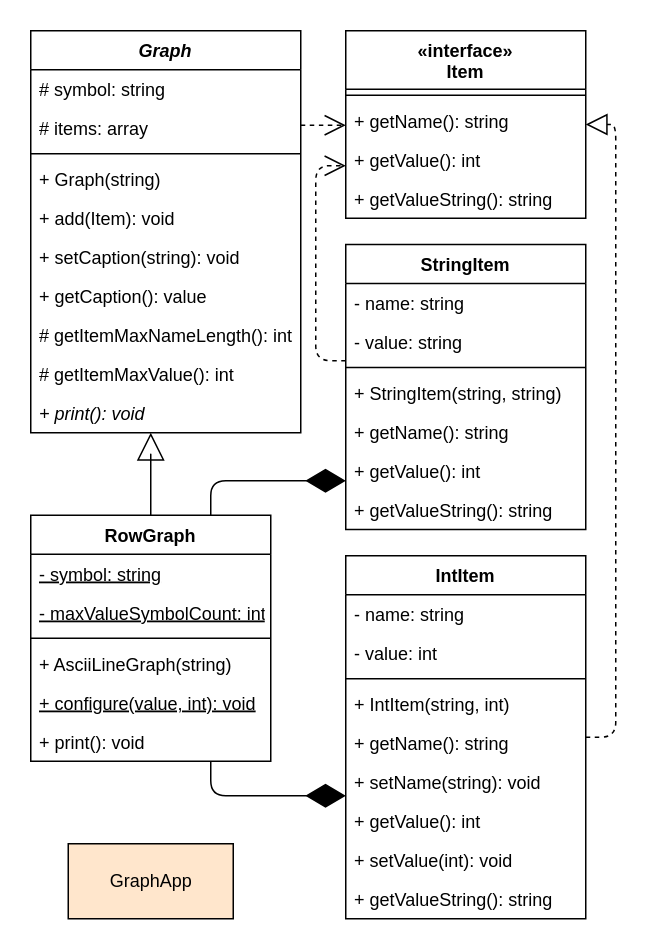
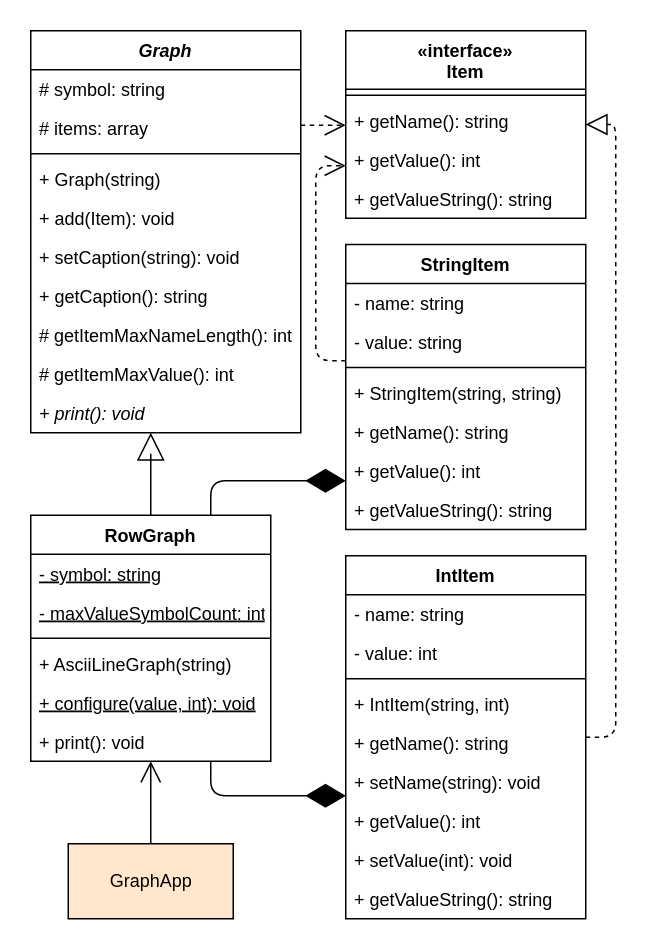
  <mxCell id="0" />
  <mxCell id="1" parent="0" />
  <mxCell id="2" value="GraphApp" style="html=1;fillColor=#ffe6cc;" parent="1" vertex="1"><mxGeometry x="45" y="562" width="110" height="50" as="geometry" /></mxCell>
  <mxCell id="3" value="RowGraph" style="swimlane;fontStyle=1;align=center;verticalAlign=top;childLayout=stackLayout;horizontal=1;startSize=26;horizontalStack=0;resizeParent=1;resizeParentMax=0;resizeLast=0;collapsible=1;marginBottom=0;" parent="1" vertex="1"><mxGeometry x="20" y="343" width="160" height="164" as="geometry" /></mxCell>
  <mxCell id="4" value="- symbol: string" style="text;strokeColor=none;fillColor=none;align=left;verticalAlign=top;spacingLeft=4;spacingRight=4;overflow=hidden;rotatable=0;points=[[0,0.5],[1,0.5]];portConstraint=eastwest;fontStyle=4" parent="3" vertex="1"><mxGeometry y="26" width="160" height="26" as="geometry" /></mxCell>
  <mxCell id="5" value="- maxValueSymbolCount: int&#10;" style="text;strokeColor=none;fillColor=none;align=left;verticalAlign=top;spacingLeft=4;spacingRight=4;overflow=hidden;rotatable=0;points=[[0,0.5],[1,0.5]];portConstraint=eastwest;fontStyle=4" parent="3" vertex="1"><mxGeometry y="52" width="160" height="26" as="geometry" /></mxCell>
  <mxCell id="6" value="" style="line;strokeWidth=1;fillColor=none;align=left;verticalAlign=middle;spacingTop=-1;spacingLeft=3;spacingRight=3;rotatable=0;labelPosition=right;points=[];portConstraint=eastwest;" parent="3" vertex="1"><mxGeometry y="78" width="160" height="8" as="geometry" /></mxCell>
  <mxCell id="7" value="+ AsciiLineGraph(string)" style="text;strokeColor=none;fillColor=none;align=left;verticalAlign=top;spacingLeft=4;spacingRight=4;overflow=hidden;rotatable=0;points=[[0,0.5],[1,0.5]];portConstraint=eastwest;" parent="3" vertex="1"><mxGeometry y="86" width="160" height="26" as="geometry" /></mxCell>
  <mxCell id="8" value="+ configure(value, int): void" style="text;strokeColor=none;fillColor=none;align=left;verticalAlign=top;spacingLeft=4;spacingRight=4;overflow=hidden;rotatable=0;points=[[0,0.5],[1,0.5]];portConstraint=eastwest;fontStyle=4" parent="3" vertex="1"><mxGeometry y="112" width="160" height="26" as="geometry" /></mxCell>
  <mxCell id="9" value="+ print(): void" style="text;strokeColor=none;fillColor=none;align=left;verticalAlign=top;spacingLeft=4;spacingRight=4;overflow=hidden;rotatable=0;points=[[0,0.5],[1,0.5]];portConstraint=eastwest;" parent="3" vertex="1"><mxGeometry y="138" width="160" height="26" as="geometry" /></mxCell>
  <mxCell id="10" value="Graph" style="swimlane;fontStyle=3;align=center;verticalAlign=top;childLayout=stackLayout;horizontal=1;startSize=26;horizontalStack=0;resizeParent=1;resizeParentMax=0;resizeLast=0;collapsible=1;marginBottom=0;" parent="1" vertex="1"><mxGeometry x="20" y="20" width="180" height="268" as="geometry" /></mxCell>
  <mxCell id="11" value="# symbol: string" style="text;strokeColor=none;fillColor=none;align=left;verticalAlign=top;spacingLeft=4;spacingRight=4;overflow=hidden;rotatable=0;points=[[0,0.5],[1,0.5]];portConstraint=eastwest;" parent="10" vertex="1"><mxGeometry y="26" width="180" height="26" as="geometry" /></mxCell>
  <mxCell id="12" value="# items: array" style="text;strokeColor=none;fillColor=none;align=left;verticalAlign=top;spacingLeft=4;spacingRight=4;overflow=hidden;rotatable=0;points=[[0,0.5],[1,0.5]];portConstraint=eastwest;" parent="10" vertex="1"><mxGeometry y="52" width="180" height="26" as="geometry" /></mxCell>
  <mxCell id="13" value="" style="line;strokeWidth=1;fillColor=none;align=left;verticalAlign=middle;spacingTop=-1;spacingLeft=3;spacingRight=3;rotatable=0;labelPosition=right;points=[];portConstraint=eastwest;" parent="10" vertex="1"><mxGeometry y="78" width="180" height="8" as="geometry" /></mxCell>
  <mxCell id="14" value="+ Graph(string)" style="text;strokeColor=none;fillColor=none;align=left;verticalAlign=top;spacingLeft=4;spacingRight=4;overflow=hidden;rotatable=0;points=[[0,0.5],[1,0.5]];portConstraint=eastwest;" parent="10" vertex="1"><mxGeometry y="86" width="180" height="26" as="geometry" /></mxCell>
  <mxCell id="15" value="+ add(Item): void" style="text;strokeColor=none;fillColor=none;align=left;verticalAlign=top;spacingLeft=4;spacingRight=4;overflow=hidden;rotatable=0;points=[[0,0.5],[1,0.5]];portConstraint=eastwest;" parent="10" vertex="1"><mxGeometry y="112" width="180" height="26" as="geometry" /></mxCell>
  <mxCell id="16" value="+ setCaption(string): void" style="text;strokeColor=none;fillColor=none;align=left;verticalAlign=top;spacingLeft=4;spacingRight=4;overflow=hidden;rotatable=0;points=[[0,0.5],[1,0.5]];portConstraint=eastwest;" parent="10" vertex="1"><mxGeometry y="138" width="180" height="26" as="geometry" /></mxCell>
- <mxCell id="17" value="+ getCaption(): value" style="text;strokeColor=none;fillColor=none;align=left;verticalAlign=top;spacingLeft=4;spacingRight=4;overflow=hidden;rotatable=0;points=[[0,0.5],[1,0.5]];portConstraint=eastwest;" parent="10" vertex="1"><mxGeometry y="164" width="180" height="26" as="geometry" /></mxCell>
+ <mxCell id="17" value="+ getCaption(): string" style="text;strokeColor=none;fillColor=none;align=left;verticalAlign=top;spacingLeft=4;spacingRight=4;overflow=hidden;rotatable=0;points=[[0,0.5],[1,0.5]];portConstraint=eastwest;" parent="10" vertex="1"><mxGeometry y="164" width="180" height="26" as="geometry" /></mxCell>
  <mxCell id="18" value="# getItemMaxNameLength(): int" style="text;strokeColor=none;fillColor=none;align=left;verticalAlign=top;spacingLeft=4;spacingRight=4;overflow=hidden;rotatable=0;points=[[0,0.5],[1,0.5]];portConstraint=eastwest;" parent="10" vertex="1"><mxGeometry y="190" width="180" height="26" as="geometry" /></mxCell>
  <mxCell id="19" value="# getItemMaxValue(): int" style="text;strokeColor=none;fillColor=none;align=left;verticalAlign=top;spacingLeft=4;spacingRight=4;overflow=hidden;rotatable=0;points=[[0,0.5],[1,0.5]];portConstraint=eastwest;" parent="10" vertex="1"><mxGeometry y="216" width="180" height="26" as="geometry" /></mxCell>
  <mxCell id="20" value="+ print(): void" style="text;strokeColor=none;fillColor=none;align=left;verticalAlign=top;spacingLeft=4;spacingRight=4;overflow=hidden;rotatable=0;points=[[0,0.5],[1,0.5]];portConstraint=eastwest;fontStyle=2" parent="10" vertex="1"><mxGeometry y="242" width="180" height="26" as="geometry" /></mxCell>
  <mxCell id="21" value="IntItem" style="swimlane;fontStyle=1;align=center;verticalAlign=top;childLayout=stackLayout;horizontal=1;startSize=26;horizontalStack=0;resizeParent=1;resizeParentMax=0;resizeLast=0;collapsible=1;marginBottom=0;" parent="1" vertex="1"><mxGeometry x="230" y="370" width="160" height="242" as="geometry" /></mxCell>
  <mxCell id="22" value="- name: string" style="text;strokeColor=none;fillColor=none;align=left;verticalAlign=top;spacingLeft=4;spacingRight=4;overflow=hidden;rotatable=0;points=[[0,0.5],[1,0.5]];portConstraint=eastwest;" parent="21" vertex="1"><mxGeometry y="26" width="160" height="26" as="geometry" /></mxCell>
  <mxCell id="23" value="- value: int" style="text;strokeColor=none;fillColor=none;align=left;verticalAlign=top;spacingLeft=4;spacingRight=4;overflow=hidden;rotatable=0;points=[[0,0.5],[1,0.5]];portConstraint=eastwest;" parent="21" vertex="1"><mxGeometry y="52" width="160" height="26" as="geometry" /></mxCell>
  <mxCell id="24" value="" style="line;strokeWidth=1;fillColor=none;align=left;verticalAlign=middle;spacingTop=-1;spacingLeft=3;spacingRight=3;rotatable=0;labelPosition=right;points=[];portConstraint=eastwest;" parent="21" vertex="1"><mxGeometry y="78" width="160" height="8" as="geometry" /></mxCell>
  <mxCell id="25" value="+ IntItem(string, int)" style="text;strokeColor=none;fillColor=none;align=left;verticalAlign=top;spacingLeft=4;spacingRight=4;overflow=hidden;rotatable=0;points=[[0,0.5],[1,0.5]];portConstraint=eastwest;" parent="21" vertex="1"><mxGeometry y="86" width="160" height="26" as="geometry" /></mxCell>
  <mxCell id="26" value="+ getName(): string" style="text;strokeColor=none;fillColor=none;align=left;verticalAlign=top;spacingLeft=4;spacingRight=4;overflow=hidden;rotatable=0;points=[[0,0.5],[1,0.5]];portConstraint=eastwest;" parent="21" vertex="1"><mxGeometry y="112" width="160" height="26" as="geometry" /></mxCell>
  <mxCell id="27" value="+ setName(string): void" style="text;strokeColor=none;fillColor=none;align=left;verticalAlign=top;spacingLeft=4;spacingRight=4;overflow=hidden;rotatable=0;points=[[0,0.5],[1,0.5]];portConstraint=eastwest;" parent="21" vertex="1"><mxGeometry y="138" width="160" height="26" as="geometry" /></mxCell>
  <mxCell id="28" value="+ getValue(): int" style="text;strokeColor=none;fillColor=none;align=left;verticalAlign=top;spacingLeft=4;spacingRight=4;overflow=hidden;rotatable=0;points=[[0,0.5],[1,0.5]];portConstraint=eastwest;" parent="21" vertex="1"><mxGeometry y="164" width="160" height="26" as="geometry" /></mxCell>
  <mxCell id="29" value="+ setValue(int): void" style="text;strokeColor=none;fillColor=none;align=left;verticalAlign=top;spacingLeft=4;spacingRight=4;overflow=hidden;rotatable=0;points=[[0,0.5],[1,0.5]];portConstraint=eastwest;" parent="21" vertex="1"><mxGeometry y="190" width="160" height="26" as="geometry" /></mxCell>
  <mxCell id="30" value="+ getValueString(): string" style="text;strokeColor=none;fillColor=none;align=left;verticalAlign=top;spacingLeft=4;spacingRight=4;overflow=hidden;rotatable=0;points=[[0,0.5],[1,0.5]];portConstraint=eastwest;" parent="21" vertex="1"><mxGeometry y="216" width="160" height="26" as="geometry" /></mxCell>
  <mxCell id="31" value="«interface»&#10;Item" style="swimlane;fontStyle=1;align=center;verticalAlign=top;childLayout=stackLayout;horizontal=1;startSize=39;horizontalStack=0;resizeParent=1;resizeParentMax=0;resizeLast=0;collapsible=1;marginBottom=0;" parent="1" vertex="1"><mxGeometry x="230" y="20" width="160" height="125" as="geometry" /></mxCell>
  <mxCell id="32" value="" style="line;strokeWidth=1;fillColor=none;align=left;verticalAlign=middle;spacingTop=-1;spacingLeft=3;spacingRight=3;rotatable=0;labelPosition=right;points=[];portConstraint=eastwest;" parent="31" vertex="1"><mxGeometry y="39" width="160" height="8" as="geometry" /></mxCell>
  <mxCell id="33" value="+ getName(): string" style="text;strokeColor=none;fillColor=none;align=left;verticalAlign=top;spacingLeft=4;spacingRight=4;overflow=hidden;rotatable=0;points=[[0,0.5],[1,0.5]];portConstraint=eastwest;" parent="31" vertex="1"><mxGeometry y="47" width="160" height="26" as="geometry" /></mxCell>
  <mxCell id="34" value="+ getValue(): int" style="text;strokeColor=none;fillColor=none;align=left;verticalAlign=top;spacingLeft=4;spacingRight=4;overflow=hidden;rotatable=0;points=[[0,0.5],[1,0.5]];portConstraint=eastwest;" parent="31" vertex="1"><mxGeometry y="73" width="160" height="26" as="geometry" /></mxCell>
  <mxCell id="35" value="+ getValueString(): string" style="text;strokeColor=none;fillColor=none;align=left;verticalAlign=top;spacingLeft=4;spacingRight=4;overflow=hidden;rotatable=0;points=[[0,0.5],[1,0.5]];portConstraint=eastwest;" parent="31" vertex="1"><mxGeometry y="99" width="160" height="26" as="geometry" /></mxCell>
+ <mxCell id="36" value="" style="endArrow=open;endFill=1;endSize=12;html=1;edgeStyle=orthogonalEdgeStyle;" parent="1" source="2" target="3" edge="1"><mxGeometry width="160" relative="1" as="geometry"><mxPoint x="50" y="530" as="sourcePoint" /><mxPoint x="210" y="530" as="targetPoint" /><Array as="points"><mxPoint x="75" y="500" /><mxPoint x="75" y="500" /></Array></mxGeometry></mxCell>
  <mxCell id="37" value="" style="endArrow=block;endSize=16;endFill=0;html=1;edgeStyle=orthogonalEdgeStyle;" parent="1" source="3" target="10" edge="1"><mxGeometry width="160" relative="1" as="geometry"><mxPoint x="50" y="530" as="sourcePoint" /><mxPoint x="100" y="300" as="targetPoint" /><Array as="points"><mxPoint x="100" y="300" /><mxPoint x="100" y="300" /></Array></mxGeometry></mxCell>
  <mxCell id="38" value="" style="endArrow=diamondThin;endFill=1;endSize=24;html=1;edgeStyle=orthogonalEdgeStyle;" parent="1" source="3" target="21" edge="1"><mxGeometry width="160" relative="1" as="geometry"><mxPoint x="50" y="530" as="sourcePoint" /><mxPoint x="210" y="530" as="targetPoint" /><Array as="points"><mxPoint x="140" y="530" /></Array></mxGeometry></mxCell>
  <mxCell id="39" value="" style="endArrow=open;endSize=12;dashed=1;html=1;edgeStyle=orthogonalEdgeStyle;" parent="1" source="10" target="31" edge="1"><mxGeometry width="160" relative="1" as="geometry"><mxPoint x="190" y="83" as="sourcePoint" /><mxPoint x="240" y="430" as="targetPoint" /><Array as="points"><mxPoint x="220" y="83" /><mxPoint x="220" y="83" /></Array></mxGeometry></mxCell>
  <mxCell id="40" value="" style="endArrow=open;dashed=1;endFill=0;endSize=12;html=1;edgeStyle=orthogonalEdgeStyle;" edge="1" parent="1" source="42" target="31"><mxGeometry width="160" relative="1" as="geometry"><mxPoint x="-60" y="540" as="sourcePoint" /><mxPoint x="100" y="540" as="targetPoint" /><Array as="points"><mxPoint x="210" y="240" /><mxPoint x="210" y="110" /></Array></mxGeometry></mxCell>
  <mxCell id="41" value="" style="endArrow=diamondThin;endFill=1;endSize=24;html=1;edgeStyle=orthogonalEdgeStyle;" edge="1" parent="1" source="3" target="42"><mxGeometry width="160" relative="1" as="geometry"><mxPoint x="20" y="540" as="sourcePoint" /><mxPoint x="180" y="540" as="targetPoint" /><Array as="points"><mxPoint x="140" y="320" /></Array></mxGeometry></mxCell>
  <mxCell id="42" value="StringItem" style="swimlane;fontStyle=1;align=center;verticalAlign=top;childLayout=stackLayout;horizontal=1;startSize=26;horizontalStack=0;resizeParent=1;resizeParentMax=0;resizeLast=0;collapsible=1;marginBottom=0;" vertex="1" parent="1"><mxGeometry x="230" y="162.5" width="160" height="190" as="geometry" /></mxCell>
  <mxCell id="43" value="- name: string" style="text;strokeColor=none;fillColor=none;align=left;verticalAlign=top;spacingLeft=4;spacingRight=4;overflow=hidden;rotatable=0;points=[[0,0.5],[1,0.5]];portConstraint=eastwest;" vertex="1" parent="42"><mxGeometry y="26" width="160" height="26" as="geometry" /></mxCell>
  <mxCell id="44" value="- value: string" style="text;strokeColor=none;fillColor=none;align=left;verticalAlign=top;spacingLeft=4;spacingRight=4;overflow=hidden;rotatable=0;points=[[0,0.5],[1,0.5]];portConstraint=eastwest;" vertex="1" parent="42"><mxGeometry y="52" width="160" height="26" as="geometry" /></mxCell>
  <mxCell id="45" value="" style="line;strokeWidth=1;fillColor=none;align=left;verticalAlign=middle;spacingTop=-1;spacingLeft=3;spacingRight=3;rotatable=0;labelPosition=right;points=[];portConstraint=eastwest;" vertex="1" parent="42"><mxGeometry y="78" width="160" height="8" as="geometry" /></mxCell>
  <mxCell id="46" value="+ StringItem(string, string)" style="text;strokeColor=none;fillColor=none;align=left;verticalAlign=top;spacingLeft=4;spacingRight=4;overflow=hidden;rotatable=0;points=[[0,0.5],[1,0.5]];portConstraint=eastwest;" vertex="1" parent="42"><mxGeometry y="86" width="160" height="26" as="geometry" /></mxCell>
  <mxCell id="47" value="+ getName(): string" style="text;strokeColor=none;fillColor=none;align=left;verticalAlign=top;spacingLeft=4;spacingRight=4;overflow=hidden;rotatable=0;points=[[0,0.5],[1,0.5]];portConstraint=eastwest;" vertex="1" parent="42"><mxGeometry y="112" width="160" height="26" as="geometry" /></mxCell>
  <mxCell id="48" value="+ getValue(): int" style="text;strokeColor=none;fillColor=none;align=left;verticalAlign=top;spacingLeft=4;spacingRight=4;overflow=hidden;rotatable=0;points=[[0,0.5],[1,0.5]];portConstraint=eastwest;" vertex="1" parent="42"><mxGeometry y="138" width="160" height="26" as="geometry" /></mxCell>
  <mxCell id="49" value="+ getValueString(): string" style="text;strokeColor=none;fillColor=none;align=left;verticalAlign=top;spacingLeft=4;spacingRight=4;overflow=hidden;rotatable=0;points=[[0,0.5],[1,0.5]];portConstraint=eastwest;" vertex="1" parent="42"><mxGeometry y="164" width="160" height="26" as="geometry" /></mxCell>
  <mxCell id="50" value="" style="endArrow=block;dashed=1;endFill=0;endSize=12;html=1;edgeStyle=orthogonalEdgeStyle;" edge="1" parent="1" source="21" target="31"><mxGeometry width="160" relative="1" as="geometry"><mxPoint x="510" y="447" as="sourcePoint" /><mxPoint x="330" y="145" as="targetPoint" /><Array as="points"><mxPoint x="410" y="491" /><mxPoint x="410" y="82.5" /></Array></mxGeometry></mxCell>
